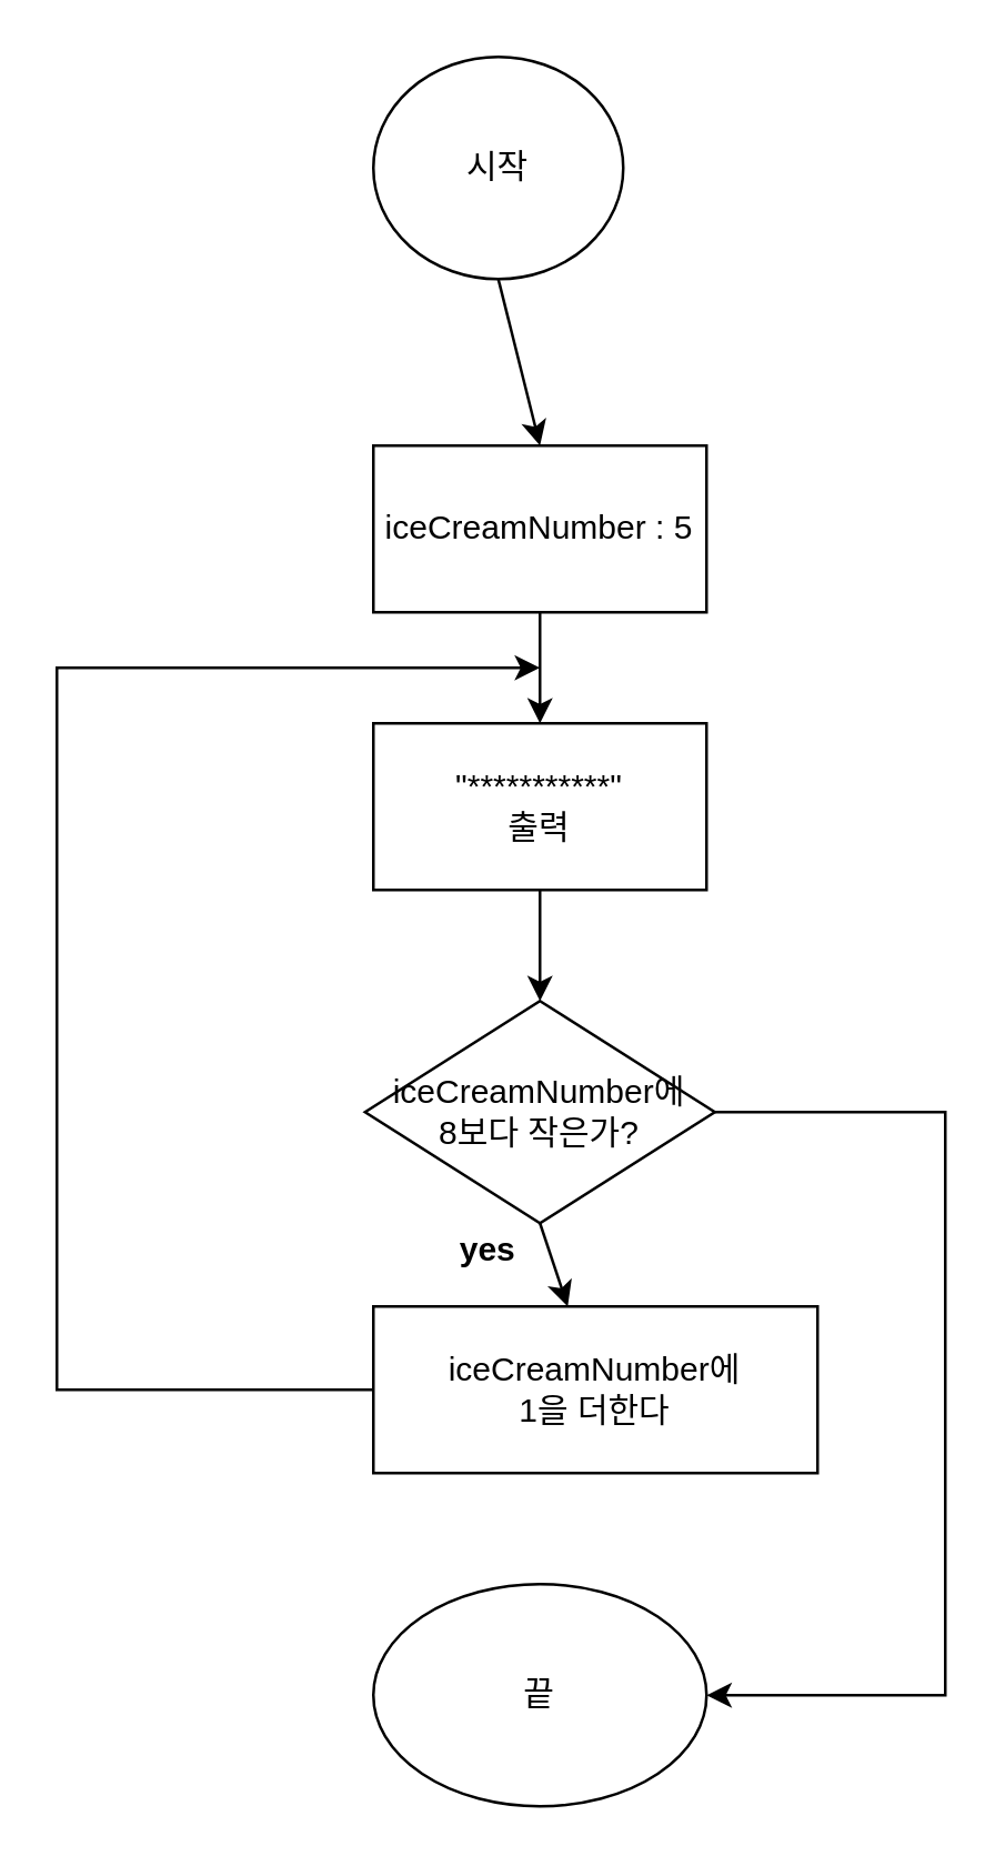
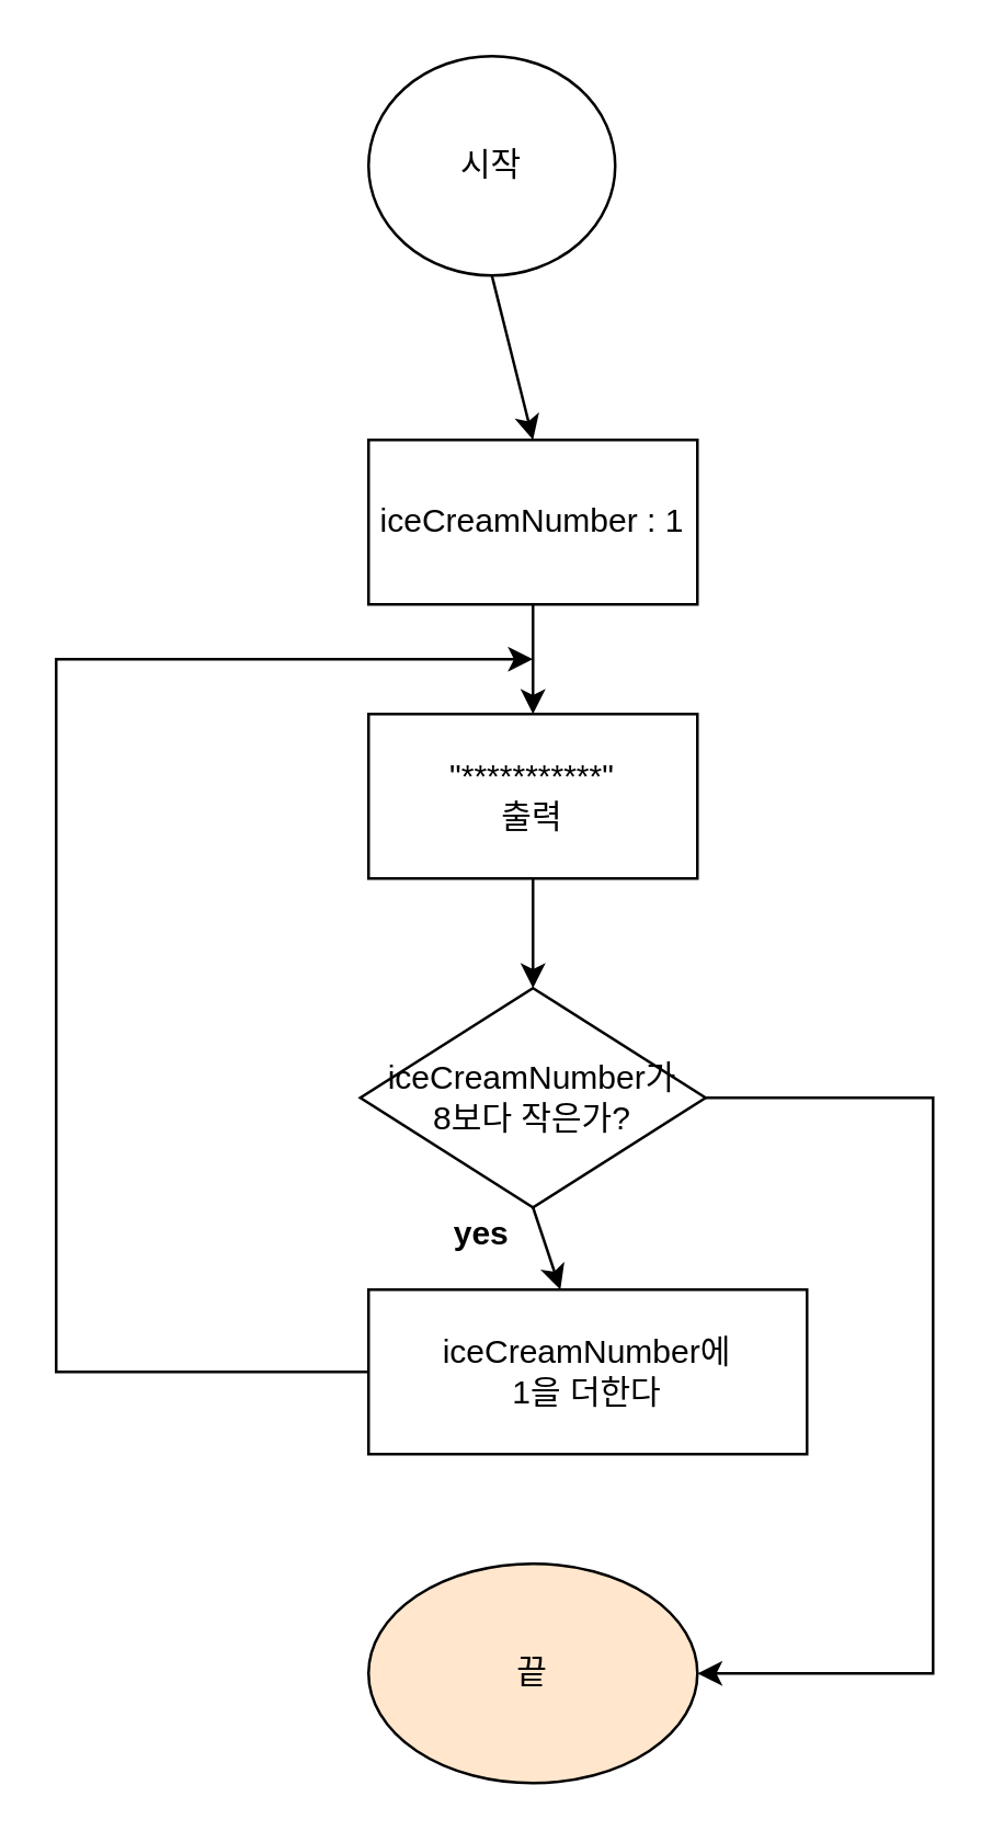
  <mxCell id="0" />
  <mxCell id="1" parent="0" />
  <mxCell id="2" value="시작" style="ellipse;whiteSpace=wrap;html=1;" vertex="1" parent="1"><mxGeometry x="134" y="20" width="90" height="80" as="geometry" /></mxCell>
- <mxCell id="3" value="iceCreamNumber : 5" style="rounded=0;whiteSpace=wrap;html=1;" vertex="1" parent="1"><mxGeometry x="134" y="160" width="120" height="60" as="geometry" /></mxCell>
+ <mxCell id="3" value="iceCreamNumber : 1" style="rounded=0;whiteSpace=wrap;html=1;" vertex="1" parent="1"><mxGeometry x="134" y="160" width="120" height="60" as="geometry" /></mxCell>
  <mxCell id="4" value="&quot;***********&quot;&lt;br&gt;출력" style="rounded=0;whiteSpace=wrap;html=1;" vertex="1" parent="1"><mxGeometry x="134" y="260" width="120" height="60" as="geometry" /></mxCell>
- <mxCell id="5" value="iceCreamNumber에&lt;br&gt;8보다 작은가?" style="rhombus;whiteSpace=wrap;html=1;" vertex="1" parent="1"><mxGeometry x="131" y="360" width="126" height="80" as="geometry" /></mxCell>
+ <mxCell id="5" value="iceCreamNumber가&lt;br&gt;8보다 작은가?" style="rhombus;whiteSpace=wrap;html=1;" vertex="1" parent="1"><mxGeometry x="131" y="360" width="126" height="80" as="geometry" /></mxCell>
  <mxCell id="6" value="&lt;span&gt;iceCreamNumber에&lt;br&gt;&lt;/span&gt;1을 더한다" style="rounded=0;whiteSpace=wrap;html=1;" vertex="1" parent="1"><mxGeometry x="134" y="470" width="160" height="60" as="geometry" /></mxCell>
- <mxCell id="7" value="끝" style="ellipse;whiteSpace=wrap;html=1;" vertex="1" parent="1"><mxGeometry x="134" y="570" width="120" height="80" as="geometry" /></mxCell>
+ <mxCell id="7" value="끝" style="ellipse;whiteSpace=wrap;html=1;fillColor=#ffe6cc;" vertex="1" parent="1"><mxGeometry x="134" y="570" width="120" height="80" as="geometry" /></mxCell>
  <mxCell id="8" value="" style="endArrow=classic;html=1;rounded=0;exitX=0.5;exitY=1;exitDx=0;exitDy=0;entryX=0.5;entryY=0;entryDx=0;entryDy=0;" edge="1" parent="1" source="2" target="3"><mxGeometry width="50" height="50" relative="1" as="geometry"><mxPoint x="-60" y="310" as="sourcePoint" /><mxPoint x="-10" y="260" as="targetPoint" /></mxGeometry></mxCell>
  <mxCell id="9" value="" style="endArrow=classic;html=1;rounded=0;exitX=0.5;exitY=1;exitDx=0;exitDy=0;" edge="1" parent="1"><mxGeometry width="50" height="50" relative="1" as="geometry"><mxPoint x="194" y="220" as="sourcePoint" /><mxPoint x="194" y="260" as="targetPoint" /></mxGeometry></mxCell>
  <mxCell id="10" value="" style="endArrow=classic;html=1;rounded=0;exitX=0.5;exitY=1;exitDx=0;exitDy=0;" edge="1" parent="1"><mxGeometry width="50" height="50" relative="1" as="geometry"><mxPoint x="194" y="320" as="sourcePoint" /><mxPoint x="194" y="360" as="targetPoint" /></mxGeometry></mxCell>
  <mxCell id="11" value="" style="endArrow=classic;html=1;rounded=0;exitX=0.5;exitY=1;exitDx=0;exitDy=0;" edge="1" parent="1" source="5" target="6"><mxGeometry width="50" height="50" relative="1" as="geometry"><mxPoint x="-60" y="310" as="sourcePoint" /><mxPoint x="-10" y="260" as="targetPoint" /></mxGeometry></mxCell>
  <mxCell id="12" value="" style="endArrow=classic;html=1;rounded=0;exitX=0;exitY=0.5;exitDx=0;exitDy=0;" edge="1" parent="1" source="6"><mxGeometry width="50" height="50" relative="1" as="geometry"><mxPoint x="60" y="520" as="sourcePoint" /><mxPoint x="194" y="240" as="targetPoint" /><Array as="points"><mxPoint x="20" y="500" /><mxPoint x="20" y="240" /></Array></mxGeometry></mxCell>
  <mxCell id="13" value="" style="endArrow=classic;html=1;rounded=0;entryX=1;entryY=0.5;entryDx=0;entryDy=0;" edge="1" parent="1" target="7"><mxGeometry width="50" height="50" relative="1" as="geometry"><mxPoint x="257" y="400" as="sourcePoint" /><mxPoint x="330" y="400" as="targetPoint" /><Array as="points"><mxPoint x="340" y="400" /><mxPoint x="340" y="610" /></Array></mxGeometry></mxCell>
  <mxCell id="14" value="&lt;b&gt;yes&lt;/b&gt;" style="text;html=1;align=center;verticalAlign=middle;resizable=0;points=[];autosize=1;strokeColor=none;fillColor=none;" vertex="1" parent="1"><mxGeometry x="155" y="440" width="40" height="20" as="geometry" /></mxCell>
